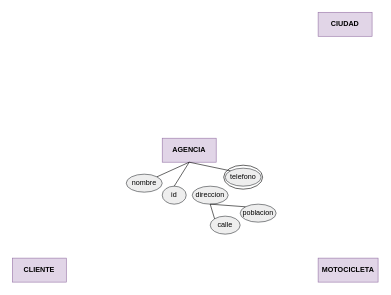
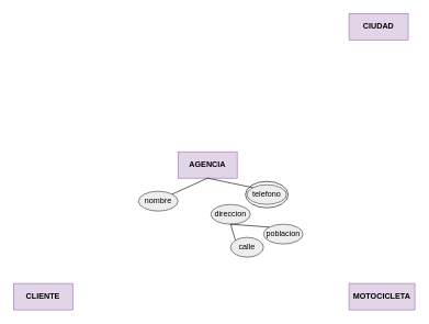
  <mxCell id="0" />
  <mxCell id="1" parent="0" />
  <mxCell id="2" value="AGENCIA" style="rounded=0;whiteSpace=wrap;html=1;fillColor=#e1d5e7;strokeColor=#9673a6;fontStyle=1" vertex="1" parent="1"><mxGeometry x="270" y="230" width="90" height="40" as="geometry" /></mxCell>
  <mxCell id="3" value="CLIENTE" style="rounded=0;whiteSpace=wrap;html=1;fillColor=#e1d5e7;strokeColor=#9673a6;fontStyle=1" vertex="1" parent="1"><mxGeometry x="20" y="430" width="90" height="40" as="geometry" /></mxCell>
  <mxCell id="4" value="CIUDAD" style="rounded=0;whiteSpace=wrap;html=1;fillColor=#e1d5e7;strokeColor=#9673a6;fontStyle=1" vertex="1" parent="1"><mxGeometry x="530" y="20" width="90" height="40" as="geometry" /></mxCell>
  <mxCell id="5" value="MOTOCICLETA" style="rounded=0;whiteSpace=wrap;html=1;fillColor=#e1d5e7;strokeColor=#9673a6;fontStyle=1" vertex="1" parent="1"><mxGeometry x="530" y="430" width="100" height="40" as="geometry" /></mxCell>
  <mxCell id="6" value="nombre" style="ellipse;whiteSpace=wrap;html=1;fillColor=#eeeeee;strokeColor=#36393d;" vertex="1" parent="1"><mxGeometry x="210" y="290" width="60" height="30" as="geometry" /></mxCell>
- <mxCell id="7" value="id" style="ellipse;whiteSpace=wrap;html=1;fillColor=#eeeeee;strokeColor=#36393d;" vertex="1" parent="1"><mxGeometry x="270" y="310" width="40" height="30" as="geometry" /></mxCell>
  <mxCell id="8" value="direccion" style="ellipse;whiteSpace=wrap;html=1;fillColor=#eeeeee;strokeColor=#36393d;" vertex="1" parent="1"><mxGeometry x="320" y="310" width="60" height="30" as="geometry" /></mxCell>
  <mxCell id="9" value="calle" style="ellipse;whiteSpace=wrap;html=1;fillColor=#eeeeee;strokeColor=#36393d;" vertex="1" parent="1"><mxGeometry x="350" y="360" width="50" height="30" as="geometry" /></mxCell>
  <mxCell id="10" value="telefono" style="ellipse;whiteSpace=wrap;html=1;fillColor=#eeeeee;strokeColor=#36393d;" vertex="1" parent="1"><mxGeometry x="375" y="280" width="60" height="30" as="geometry" /></mxCell>
  <mxCell id="11" value="poblacion" style="ellipse;whiteSpace=wrap;html=1;fillColor=#eeeeee;strokeColor=#36393d;" vertex="1" parent="1"><mxGeometry x="400" y="340" width="60" height="30" as="geometry" /></mxCell>
  <mxCell id="12" value="" style="endArrow=none;html=1;rounded=0;entryX=0.5;entryY=1;entryDx=0;entryDy=0;exitX=1;exitY=0;exitDx=0;exitDy=0;" edge="1" parent="1" source="6" target="2"><mxGeometry width="50" height="50" relative="1" as="geometry"><mxPoint x="230" y="230" as="sourcePoint" /><mxPoint x="280" y="180" as="targetPoint" /></mxGeometry></mxCell>
- <mxCell id="13" value="" style="endArrow=none;html=1;rounded=0;entryX=0.5;entryY=1;entryDx=0;entryDy=0;exitX=0.5;exitY=0;exitDx=0;exitDy=0;" edge="1" parent="1" source="7" target="2"><mxGeometry width="50" height="50" relative="1" as="geometry"><mxPoint x="280" y="320" as="sourcePoint" /><mxPoint x="325" y="280" as="targetPoint" /></mxGeometry></mxCell>
  <mxCell id="14" value="" style="endArrow=none;html=1;rounded=0;entryX=0.5;entryY=1;entryDx=0;entryDy=0;exitX=0;exitY=0;exitDx=0;exitDy=0;" edge="1" parent="1" source="10" target="2"><mxGeometry width="50" height="50" relative="1" as="geometry"><mxPoint x="389" y="314" as="sourcePoint" /><mxPoint x="325" y="280" as="targetPoint" /></mxGeometry></mxCell>
  <mxCell id="15" value="" style="endArrow=none;html=1;rounded=0;entryX=0.5;entryY=1;entryDx=0;entryDy=0;exitX=0;exitY=0;exitDx=0;exitDy=0;" edge="1" parent="1" source="9" target="8"><mxGeometry width="50" height="50" relative="1" as="geometry"><mxPoint x="339" y="324" as="sourcePoint" /><mxPoint x="325" y="280" as="targetPoint" /></mxGeometry></mxCell>
  <mxCell id="16" value="" style="endArrow=none;html=1;rounded=0;entryX=0.5;entryY=1;entryDx=0;entryDy=0;exitX=0;exitY=0;exitDx=0;exitDy=0;" edge="1" parent="1" source="11" target="8"><mxGeometry width="50" height="50" relative="1" as="geometry"><mxPoint x="485" y="350" as="sourcePoint" /><mxPoint x="360" y="350" as="targetPoint" /></mxGeometry></mxCell>
  <mxCell id="17" value="" style="ellipse;whiteSpace=wrap;html=1;fillColor=none;" vertex="1" parent="1"><mxGeometry x="372.5" y="275" width="65" height="40" as="geometry" /></mxCell>
